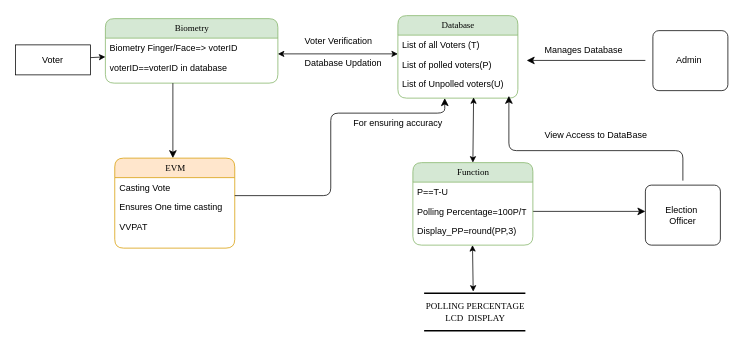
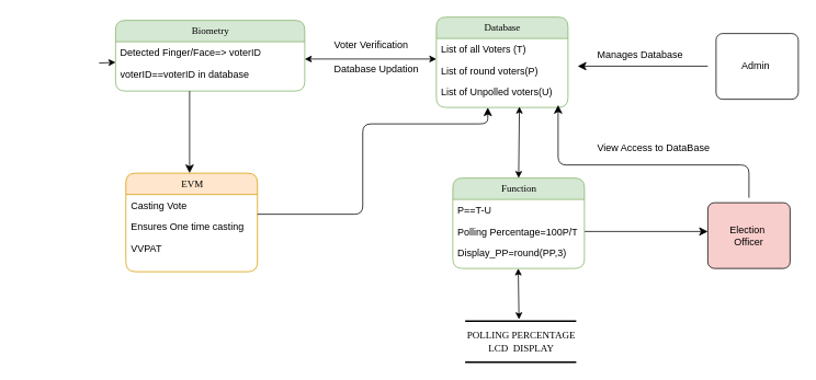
  <mxCell id="0" />
  <mxCell id="1" parent="0" />
  <mxCell id="2" value="Biometry" style="swimlane;html=1;fontStyle=0;childLayout=stackLayout;horizontal=1;startSize=26;fillColor=#d5e8d4;horizontalStack=0;resizeParent=1;resizeLast=0;collapsible=1;marginBottom=0;swimlaneFillColor=#ffffff;align=center;rounded=1;shadow=0;comic=0;labelBackgroundColor=none;strokeWidth=1;fontFamily=Verdana;fontSize=12;strokeColor=#82b366;" parent="1" vertex="1"><mxGeometry x="140" y="24" width="230" height="86" as="geometry" /></mxCell>
- <mxCell id="3" value="Biometry Finger/Face=&amp;gt; voterID" style="text;html=1;strokeColor=none;fillColor=none;spacingLeft=4;spacingRight=4;whiteSpace=wrap;overflow=hidden;rotatable=0;points=[[0,0.5],[1,0.5]];portConstraint=eastwest;" parent="2" vertex="1"><mxGeometry y="26" width="230" height="26" as="geometry" /></mxCell>
+ <mxCell id="3" value="Detected Finger/Face=&amp;gt; voterID" style="text;html=1;strokeColor=none;fillColor=none;spacingLeft=4;spacingRight=4;whiteSpace=wrap;overflow=hidden;rotatable=0;points=[[0,0.5],[1,0.5]];portConstraint=eastwest;" parent="2" vertex="1"><mxGeometry y="26" width="230" height="26" as="geometry" /></mxCell>
  <mxCell id="4" value="" style="endArrow=classic;html=1;rounded=0;entryX=0;entryY=-0.038;entryDx=0;entryDy=0;entryPerimeter=0;" edge="1" parent="2" target="5"><mxGeometry width="50" height="50" relative="1" as="geometry"><mxPoint x="-20" y="52" as="sourcePoint" /><mxPoint x="50" y="52" as="targetPoint" /></mxGeometry></mxCell>
  <mxCell id="5" value="voterID==voterID in database" style="text;html=1;strokeColor=none;fillColor=none;spacingLeft=4;spacingRight=4;whiteSpace=wrap;overflow=hidden;rotatable=0;points=[[0,0.5],[1,0.5]];portConstraint=eastwest;" parent="2" vertex="1"><mxGeometry y="52" width="230" height="26" as="geometry" /></mxCell>
  <mxCell id="6" style="edgeStyle=orthogonalEdgeStyle;html=1;exitX=1;exitY=0.5;labelBackgroundColor=none;startFill=0;startSize=8;endFill=1;endSize=8;fontFamily=Verdana;fontSize=12;" parent="1" edge="1"><mxGeometry relative="1" as="geometry"><Array as="points" /><mxPoint x="230" y="110" as="sourcePoint" /><mxPoint x="230" y="210" as="targetPoint" /></mxGeometry></mxCell>
  <mxCell id="7" style="edgeStyle=orthogonalEdgeStyle;html=1;labelBackgroundColor=none;startFill=0;startSize=8;endFill=1;endSize=8;fontFamily=Verdana;fontSize=12;" parent="1" edge="1"><mxGeometry relative="1" as="geometry"><mxPoint x="860" y="281" as="targetPoint" /><mxPoint x="700" y="281" as="sourcePoint" /></mxGeometry></mxCell>
  <mxCell id="8" style="edgeStyle=elbowEdgeStyle;html=1;labelBackgroundColor=none;startFill=0;startSize=8;endFill=1;endSize=8;fontFamily=Verdana;fontSize=12;elbow=vertical;entryX=1.011;entryY=0.152;entryPerimeter=0;" parent="1" edge="1"><mxGeometry relative="1" as="geometry"><mxPoint x="701.76" y="79.5" as="targetPoint" /><mxPoint x="860" y="79.74" as="sourcePoint" /><Array as="points"><mxPoint x="790" y="79.74" /></Array></mxGeometry></mxCell>
- <mxCell id="9" value="Voter" style="whiteSpace=wrap;html=1;align=center;" vertex="1" parent="1"><mxGeometry x="20" y="59" width="100" height="40" as="geometry" /></mxCell>
  <mxCell id="10" value="Database" style="swimlane;html=1;fontStyle=0;childLayout=stackLayout;horizontal=1;startSize=26;fillColor=#d5e8d4;horizontalStack=0;resizeParent=1;resizeLast=0;collapsible=1;marginBottom=0;swimlaneFillColor=#ffffff;align=center;rounded=1;shadow=0;comic=0;labelBackgroundColor=none;strokeWidth=1;fontFamily=Verdana;fontSize=12;strokeColor=#82b366;" vertex="1" parent="1"><mxGeometry x="530" y="20" width="160" height="110" as="geometry" /></mxCell>
  <mxCell id="11" value="List of all Voters (T)" style="text;html=1;strokeColor=none;fillColor=none;spacingLeft=4;spacingRight=4;whiteSpace=wrap;overflow=hidden;rotatable=0;points=[[0,0.5],[1,0.5]];portConstraint=eastwest;" vertex="1" parent="10"><mxGeometry y="26" width="160" height="26" as="geometry" /></mxCell>
- <mxCell id="12" value="List of polled voters(P)" style="text;html=1;strokeColor=none;fillColor=none;spacingLeft=4;spacingRight=4;whiteSpace=wrap;overflow=hidden;rotatable=0;points=[[0,0.5],[1,0.5]];portConstraint=eastwest;" vertex="1" parent="10"><mxGeometry y="52" width="160" height="26" as="geometry" /></mxCell>
+ <mxCell id="12" value="List of round voters(P)" style="text;html=1;strokeColor=none;fillColor=none;spacingLeft=4;spacingRight=4;whiteSpace=wrap;overflow=hidden;rotatable=0;points=[[0,0.5],[1,0.5]];portConstraint=eastwest;" vertex="1" parent="10"><mxGeometry y="52" width="160" height="26" as="geometry" /></mxCell>
  <mxCell id="13" value="List of Unpolled voters(U)" style="text;html=1;strokeColor=none;fillColor=none;spacingLeft=4;spacingRight=4;whiteSpace=wrap;overflow=hidden;rotatable=0;points=[[0,0.5],[1,0.5]];portConstraint=eastwest;" vertex="1" parent="10"><mxGeometry y="78" width="160" height="26" as="geometry" /></mxCell>
  <mxCell id="14" value="Function" style="swimlane;html=1;fontStyle=0;childLayout=stackLayout;horizontal=1;startSize=26;fillColor=#d5e8d4;horizontalStack=0;resizeParent=1;resizeLast=0;collapsible=1;marginBottom=0;swimlaneFillColor=#ffffff;align=center;rounded=1;shadow=0;comic=0;labelBackgroundColor=none;strokeWidth=1;fontFamily=Verdana;fontSize=12;strokeColor=#82b366;" vertex="1" parent="1"><mxGeometry x="550" y="216" width="160" height="110" as="geometry" /></mxCell>
  <mxCell id="15" value="P==T-U" style="text;html=1;strokeColor=none;fillColor=none;spacingLeft=4;spacingRight=4;whiteSpace=wrap;overflow=hidden;rotatable=0;points=[[0,0.5],[1,0.5]];portConstraint=eastwest;" vertex="1" parent="14"><mxGeometry y="26" width="160" height="26" as="geometry" /></mxCell>
  <mxCell id="16" value="Polling Percentage=100P/T" style="text;html=1;strokeColor=none;fillColor=none;spacingLeft=4;spacingRight=4;whiteSpace=wrap;overflow=hidden;rotatable=0;points=[[0,0.5],[1,0.5]];portConstraint=eastwest;" vertex="1" parent="14"><mxGeometry y="52" width="160" height="26" as="geometry" /></mxCell>
  <mxCell id="17" value="Display_PP=round(PP,3)" style="text;html=1;strokeColor=none;fillColor=none;spacingLeft=4;spacingRight=4;whiteSpace=wrap;overflow=hidden;rotatable=0;points=[[0,0.5],[1,0.5]];portConstraint=eastwest;" vertex="1" parent="14"><mxGeometry y="78" width="160" height="26" as="geometry" /></mxCell>
  <mxCell id="18" value="POLLING PERCENTAGE&lt;br&gt;LCD&amp;nbsp; DISPLAY" style="html=1;rounded=0;shadow=0;comic=0;labelBackgroundColor=none;strokeWidth=2;fontFamily=Verdana;fontSize=12;align=center;shape=mxgraph.ios7ui.horLines;" vertex="1" parent="1"><mxGeometry x="565" y="390" width="135" height="50" as="geometry" /></mxCell>
  <mxCell id="19" value="" style="endArrow=classic;startArrow=classic;html=1;rounded=0;exitX=0.507;exitY=-0.04;exitDx=0;exitDy=0;exitPerimeter=0;entryX=0.5;entryY=1;entryDx=0;entryDy=0;" edge="1" parent="1"><mxGeometry width="50" height="50" relative="1" as="geometry"><mxPoint x="630.445" y="388" as="sourcePoint" /><mxPoint x="629.5" y="326" as="targetPoint" /></mxGeometry></mxCell>
  <mxCell id="20" value="" style="endArrow=classic;startArrow=classic;html=1;rounded=0;entryX=0.631;entryY=1.192;entryDx=0;entryDy=0;entryPerimeter=0;" edge="1" parent="1" target="13"><mxGeometry width="50" height="50" relative="1" as="geometry"><mxPoint x="629.996" y="216" as="sourcePoint" /><mxPoint x="650.13" y="128.988" as="targetPoint" /></mxGeometry></mxCell>
  <mxCell id="21" value="Admin&amp;nbsp;" style="rounded=1;arcSize=10;whiteSpace=wrap;html=1;align=center;" vertex="1" parent="1"><mxGeometry x="870" y="40" width="100" height="80" as="geometry" /></mxCell>
  <mxCell id="22" value="Manages Database" style="text;strokeColor=none;fillColor=none;spacingLeft=4;spacingRight=4;overflow=hidden;rotatable=0;points=[[0,0.5],[1,0.5]];portConstraint=eastwest;fontSize=12;" vertex="1" parent="1"><mxGeometry x="720" y="52" width="120" height="30" as="geometry" /></mxCell>
- <mxCell id="23" value="Election&amp;nbsp;&lt;br&gt;Officer" style="rounded=1;arcSize=10;whiteSpace=wrap;html=1;align=center;" vertex="1" parent="1"><mxGeometry x="860" y="246" width="100" height="80" as="geometry" /></mxCell>
+ <mxCell id="23" value="Election&amp;nbsp;&lt;br&gt;Officer" style="rounded=1;arcSize=10;whiteSpace=wrap;html=1;align=center;fillColor=#f8cecc;" vertex="1" parent="1"><mxGeometry x="860" y="246" width="100" height="80" as="geometry" /></mxCell>
  <mxCell id="24" value="Voter Verification" style="text;strokeColor=none;fillColor=none;spacingLeft=4;spacingRight=4;overflow=hidden;rotatable=0;points=[[0,0.5],[1,0.5]];portConstraint=eastwest;fontSize=12;" vertex="1" parent="1"><mxGeometry x="400" y="40" width="120" height="30" as="geometry" /></mxCell>
  <mxCell id="25" value="EVM" style="swimlane;html=1;fontStyle=0;childLayout=stackLayout;horizontal=1;startSize=26;fillColor=#ffe6cc;horizontalStack=0;resizeParent=1;resizeLast=0;collapsible=1;marginBottom=0;swimlaneFillColor=#ffffff;align=center;rounded=1;shadow=0;comic=0;labelBackgroundColor=none;strokeWidth=1;fontFamily=Verdana;fontSize=12;strokeColor=#d79b00;" vertex="1" parent="1"><mxGeometry x="152.5" y="210" width="160" height="120" as="geometry" /></mxCell>
  <mxCell id="26" value="Casting Vote" style="text;html=1;strokeColor=none;fillColor=none;spacingLeft=4;spacingRight=4;whiteSpace=wrap;overflow=hidden;rotatable=0;points=[[0,0.5],[1,0.5]];portConstraint=eastwest;" vertex="1" parent="25"><mxGeometry y="26" width="160" height="26" as="geometry" /></mxCell>
  <mxCell id="27" value="Ensures One time casting" style="text;html=1;strokeColor=none;fillColor=none;spacingLeft=4;spacingRight=4;whiteSpace=wrap;overflow=hidden;rotatable=0;points=[[0,0.5],[1,0.5]];portConstraint=eastwest;" vertex="1" parent="25"><mxGeometry y="52" width="160" height="26" as="geometry" /></mxCell>
  <mxCell id="28" value="VVPAT" style="text;html=1;strokeColor=none;fillColor=none;spacingLeft=4;spacingRight=4;whiteSpace=wrap;overflow=hidden;rotatable=0;points=[[0,0.5],[1,0.5]];portConstraint=eastwest;" vertex="1" parent="25"><mxGeometry y="78" width="160" height="26" as="geometry" /></mxCell>
  <mxCell id="29" value="" style="endArrow=classic;startArrow=classic;html=1;rounded=0;exitX=1;exitY=0.808;exitDx=0;exitDy=0;exitPerimeter=0;" edge="1" parent="1" source="3"><mxGeometry width="50" height="50" relative="1" as="geometry"><mxPoint x="380" y="67" as="sourcePoint" /><mxPoint x="530" y="71" as="targetPoint" /></mxGeometry></mxCell>
  <mxCell id="30" style="edgeStyle=elbowEdgeStyle;html=1;labelBackgroundColor=none;startFill=0;startSize=8;endFill=1;endSize=8;fontFamily=Verdana;fontSize=12;elbow=vertical;entryX=0.925;entryY=1.115;entryPerimeter=0;entryDx=0;entryDy=0;" edge="1" parent="1" target="13"><mxGeometry relative="1" as="geometry"><mxPoint x="701.76" y="99" as="targetPoint" /><mxPoint x="910" y="240" as="sourcePoint" /><Array as="points"><mxPoint x="810" y="200" /></Array></mxGeometry></mxCell>
  <mxCell id="31" value="View Access to DataBase" style="text;strokeColor=none;fillColor=none;spacingLeft=4;spacingRight=4;overflow=hidden;rotatable=0;points=[[0,0.5],[1,0.5]];portConstraint=eastwest;fontSize=12;" vertex="1" parent="1"><mxGeometry x="720" y="165" width="170" height="30" as="geometry" /></mxCell>
  <mxCell id="32" style="edgeStyle=orthogonalEdgeStyle;html=1;labelBackgroundColor=none;startFill=0;startSize=8;endFill=1;endSize=8;fontFamily=Verdana;fontSize=12;" edge="1" parent="1"><mxGeometry relative="1" as="geometry"><Array as="points"><mxPoint x="440.5" y="260" /><mxPoint x="440.5" y="150" /><mxPoint x="592.5" y="150" /></Array><mxPoint x="312.5" y="260" as="sourcePoint" /><mxPoint x="592.5" y="130" as="targetPoint" /></mxGeometry></mxCell>
- <mxCell id="33" value="For ensuring accuracy" style="text;strokeColor=none;fillColor=none;spacingLeft=4;spacingRight=4;overflow=hidden;rotatable=0;points=[[0,0.5],[1,0.5]];portConstraint=eastwest;fontSize=12;" vertex="1" parent="1"><mxGeometry x="465" y="150" width="130" height="30" as="geometry" /></mxCell>
  <mxCell id="34" value="Database Updation" style="text;strokeColor=none;fillColor=none;spacingLeft=4;spacingRight=4;overflow=hidden;rotatable=0;points=[[0,0.5],[1,0.5]];portConstraint=eastwest;fontSize=12;" vertex="1" parent="1"><mxGeometry x="400" y="70" width="120" height="30" as="geometry" /></mxCell>
